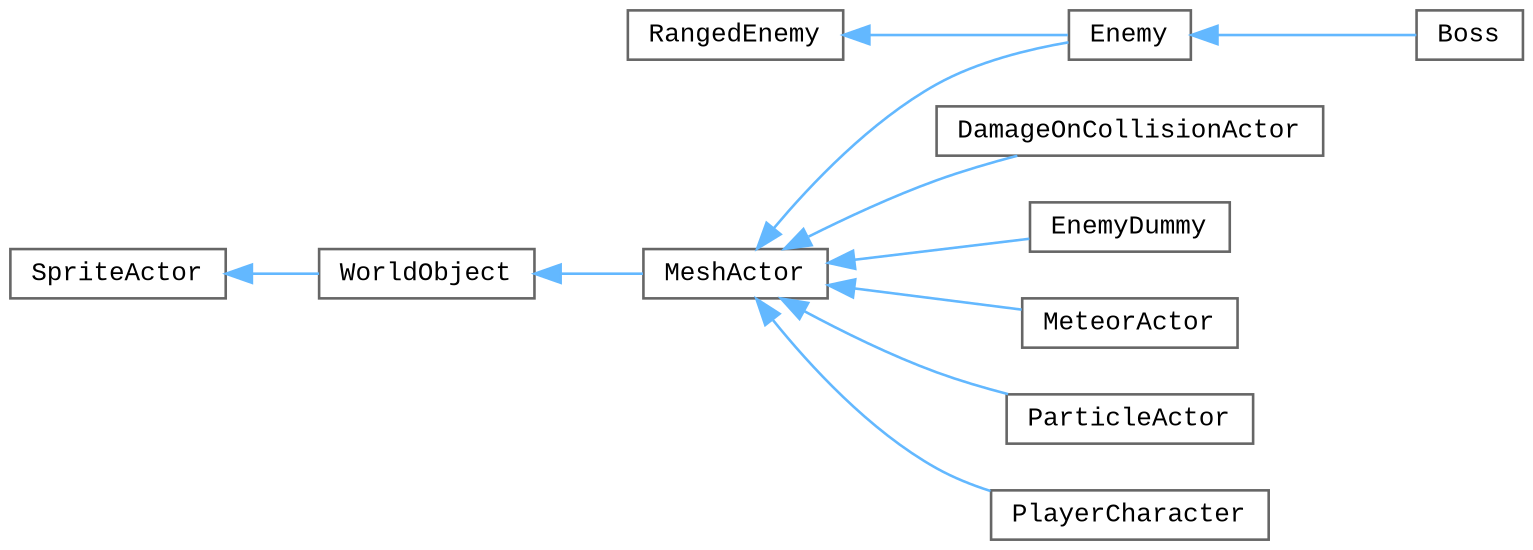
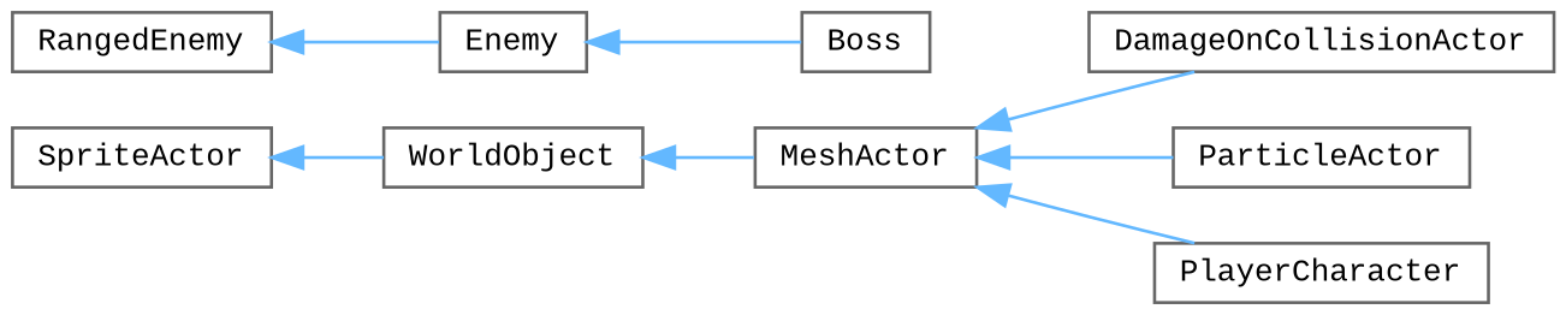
  digraph {
    fontname="Liberation Mono"
    rankdir=LR
    node [color=grey40 fillcolor=white fontname="Liberation Mono" fontsize=10 shape=box style=filled]
    edge [color=steelblue1 dir=back fontname="Liberation Mono" fontsize=10 labelfontname=Helvetica labelfontsize=10 style=solid]
    n1 [height=0.2 label=MeshActor width=0.4]
    n2 [height=0.2 label=DamageOnCollisionActor width=0.4]
    n3 [height=0.2 label=Enemy width=0.4]
-   n4 [height=0.2 label=EnemyDummy width=0.4]
-   n5 [height=0.2 label=MeteorActor width=0.4]
    n6 [height=0.2 label=ParticleActor width=0.4]
    n7 [height=0.2 label=PlayerCharacter width=0.4]
    n8 [height=0.2 label=Boss width=0.4]
    n9 [height=0.2 label=RangedEnemy width=0.4]
    n10 [height=0.2 label=WorldObject width=0.4]
    n11 [height=0.2 label=SpriteActor width=0.4]
    n1 -> n2
-   n1 -> n3
-   n1 -> n4
-   n1 -> n5
    n1 -> n6
    n1 -> n7
    n3 -> n8
    n9 -> n3
    n10 -> n1
    n11 -> n10
  }
